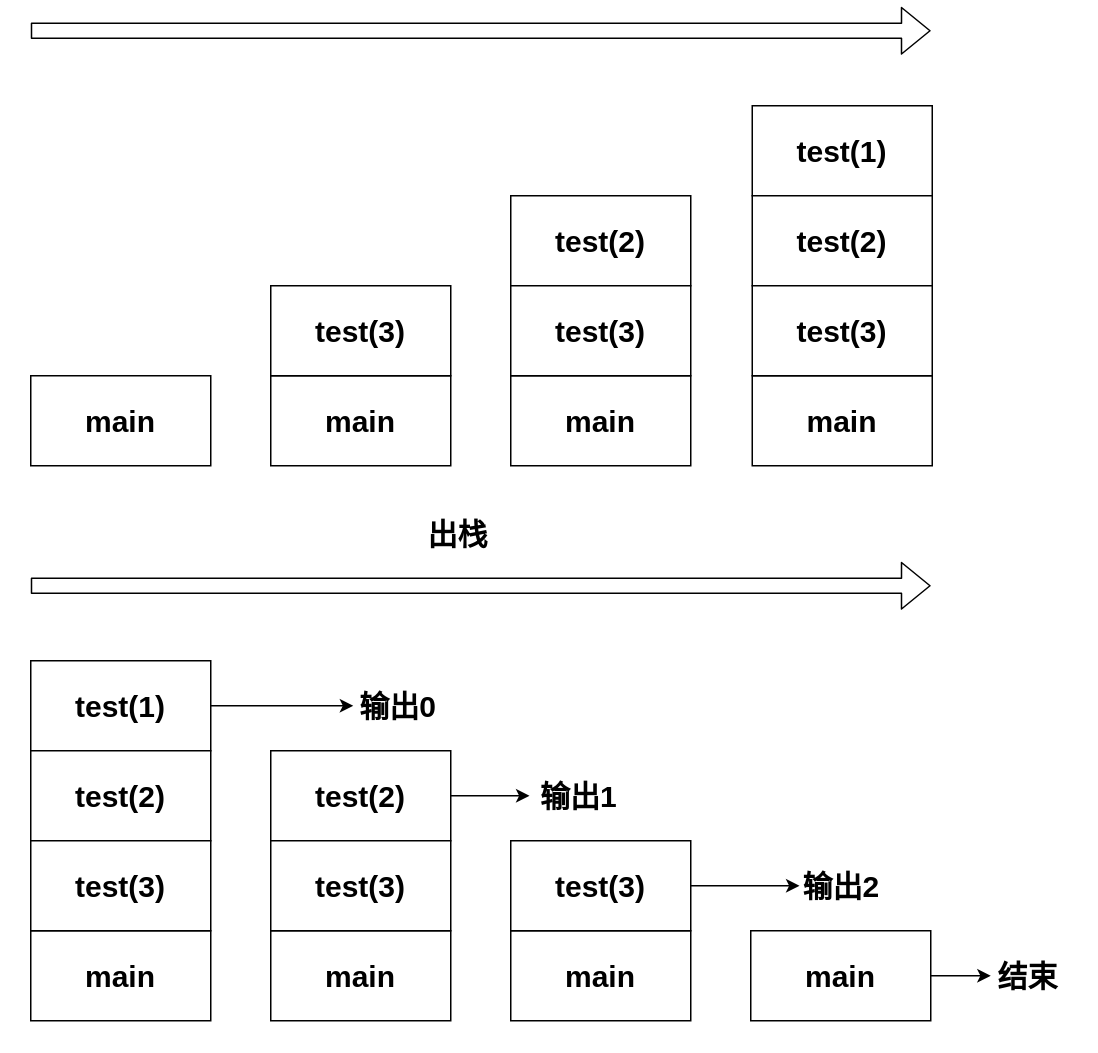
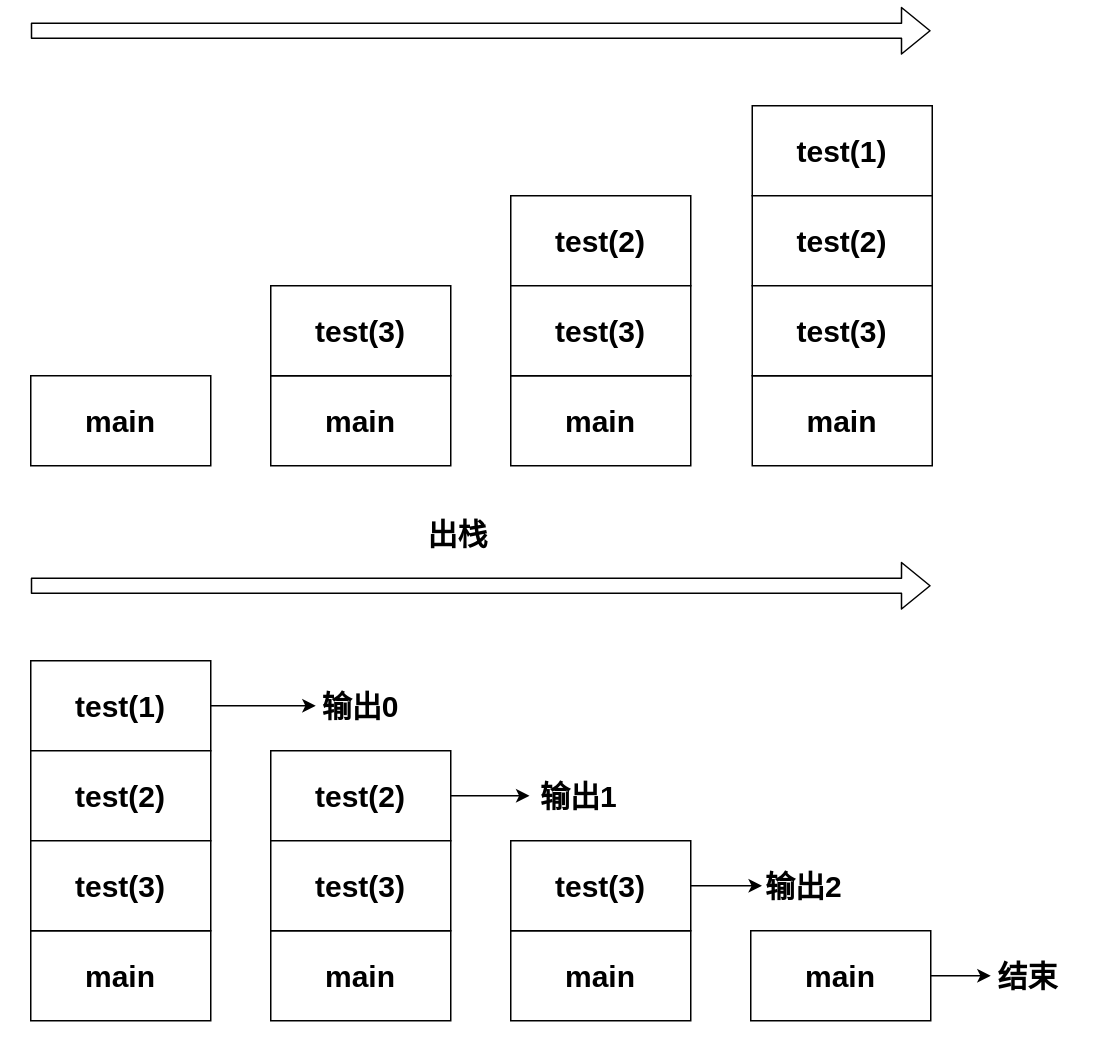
  <mxCell id="0" />
  <mxCell id="1" parent="0" />
  <mxCell id="2" value="main" style="rounded=0;whiteSpace=wrap;html=1;fontSize=20;fontStyle=1" parent="1" vertex="1"><mxGeometry x="20" y="250" width="120" height="60" as="geometry" /></mxCell>
  <mxCell id="3" value="" style="group" parent="1" vertex="1" connectable="0"><mxGeometry x="501" y="70" width="120" height="240" as="geometry" /></mxCell>
  <mxCell id="4" value="test(1)" style="rounded=0;whiteSpace=wrap;html=1;fontSize=20;fontStyle=1" parent="3" vertex="1"><mxGeometry width="120" height="60" as="geometry" /></mxCell>
  <mxCell id="5" value="test(2)" style="rounded=0;whiteSpace=wrap;html=1;fontSize=20;fontStyle=1" parent="3" vertex="1"><mxGeometry y="60" width="120" height="60" as="geometry" /></mxCell>
  <mxCell id="6" value="main" style="rounded=0;whiteSpace=wrap;html=1;fontSize=20;fontStyle=1" parent="3" vertex="1"><mxGeometry y="180" width="120" height="60" as="geometry" /></mxCell>
  <mxCell id="7" value="test(3)" style="rounded=0;whiteSpace=wrap;html=1;fontSize=20;fontStyle=1" parent="3" vertex="1"><mxGeometry y="120" width="120" height="60" as="geometry" /></mxCell>
  <mxCell id="8" value="" style="group" parent="1" vertex="1" connectable="0"><mxGeometry x="340" y="130" width="120" height="180" as="geometry" /></mxCell>
  <mxCell id="9" value="test(2)" style="rounded=0;whiteSpace=wrap;html=1;fontSize=20;fontStyle=1" parent="8" vertex="1"><mxGeometry width="120" height="60" as="geometry" /></mxCell>
  <mxCell id="10" value="main" style="rounded=0;whiteSpace=wrap;html=1;fontSize=20;fontStyle=1" parent="8" vertex="1"><mxGeometry y="120" width="120" height="60" as="geometry" /></mxCell>
  <mxCell id="11" value="test(3)" style="rounded=0;whiteSpace=wrap;html=1;fontSize=20;fontStyle=1" parent="8" vertex="1"><mxGeometry y="60" width="120" height="60" as="geometry" /></mxCell>
  <mxCell id="12" value="" style="group" parent="1" vertex="1" connectable="0"><mxGeometry x="180" y="190" width="120" height="120" as="geometry" /></mxCell>
  <mxCell id="13" value="main" style="rounded=0;whiteSpace=wrap;html=1;fontSize=20;fontStyle=1" parent="12" vertex="1"><mxGeometry y="60" width="120" height="60" as="geometry" /></mxCell>
  <mxCell id="14" value="test(3)" style="rounded=0;whiteSpace=wrap;html=1;fontSize=20;fontStyle=1" parent="12" vertex="1"><mxGeometry width="120" height="60" as="geometry" /></mxCell>
  <mxCell id="15" value="" style="shape=flexArrow;endArrow=classic;html=1;fontSize=20;" parent="1" edge="1"><mxGeometry width="50" height="50" relative="1" as="geometry"><mxPoint x="20" y="20" as="sourcePoint" /><mxPoint x="620" y="20" as="targetPoint" /></mxGeometry></mxCell>
  <mxCell id="16" style="edgeStyle=orthogonalEdgeStyle;rounded=0;orthogonalLoop=1;jettySize=auto;html=1;exitX=1;exitY=0.5;exitDx=0;exitDy=0;fontSize=20;" parent="1" source="17" target="35" edge="1"><mxGeometry relative="1" as="geometry" /></mxCell>
  <mxCell id="17" value="main" style="rounded=0;whiteSpace=wrap;html=1;fontSize=20;fontStyle=1" parent="1" vertex="1"><mxGeometry x="500" y="620" width="120" height="60" as="geometry" /></mxCell>
  <mxCell id="18" value="" style="group" parent="1" vertex="1" connectable="0"><mxGeometry x="20" y="440" width="120" height="240" as="geometry" /></mxCell>
  <mxCell id="19" value="test(1)" style="rounded=0;whiteSpace=wrap;html=1;fontSize=20;fontStyle=1" parent="18" vertex="1"><mxGeometry width="120" height="60" as="geometry" /></mxCell>
  <mxCell id="20" value="test(2)" style="rounded=0;whiteSpace=wrap;html=1;fontSize=20;fontStyle=1" parent="18" vertex="1"><mxGeometry y="60" width="120" height="60" as="geometry" /></mxCell>
  <mxCell id="21" value="main" style="rounded=0;whiteSpace=wrap;html=1;fontSize=20;fontStyle=1" parent="18" vertex="1"><mxGeometry y="180" width="120" height="60" as="geometry" /></mxCell>
  <mxCell id="22" value="test(3)" style="rounded=0;whiteSpace=wrap;html=1;fontSize=20;fontStyle=1" parent="18" vertex="1"><mxGeometry y="120" width="120" height="60" as="geometry" /></mxCell>
  <mxCell id="23" value="" style="group" parent="1" vertex="1" connectable="0"><mxGeometry x="180" y="500" width="120" height="180" as="geometry" /></mxCell>
  <mxCell id="24" value="test(2)" style="rounded=0;whiteSpace=wrap;html=1;fontSize=20;fontStyle=1" parent="23" vertex="1"><mxGeometry width="120" height="60" as="geometry" /></mxCell>
  <mxCell id="25" value="main" style="rounded=0;whiteSpace=wrap;html=1;fontSize=20;fontStyle=1" parent="23" vertex="1"><mxGeometry y="120" width="120" height="60" as="geometry" /></mxCell>
  <mxCell id="26" value="test(3)" style="rounded=0;whiteSpace=wrap;html=1;fontSize=20;fontStyle=1" parent="23" vertex="1"><mxGeometry y="60" width="120" height="60" as="geometry" /></mxCell>
  <mxCell id="27" value="" style="group" parent="1" vertex="1" connectable="0"><mxGeometry x="340" y="560" width="120" height="120" as="geometry" /></mxCell>
  <mxCell id="28" value="main" style="rounded=0;whiteSpace=wrap;html=1;fontSize=20;fontStyle=1" parent="27" vertex="1"><mxGeometry y="60" width="120" height="60" as="geometry" /></mxCell>
  <mxCell id="29" value="test(3)" style="rounded=0;whiteSpace=wrap;html=1;fontSize=20;fontStyle=1" parent="27" vertex="1"><mxGeometry width="120" height="60" as="geometry" /></mxCell>
  <mxCell id="30" value="" style="shape=flexArrow;endArrow=classic;html=1;fontSize=20;" parent="1" edge="1"><mxGeometry width="50" height="50" relative="1" as="geometry"><mxPoint x="20" y="390" as="sourcePoint" /><mxPoint x="620" y="390" as="targetPoint" /></mxGeometry></mxCell>
  <mxCell id="31" value="出栈" style="text;html=1;strokeColor=none;fillColor=none;align=center;verticalAlign=middle;whiteSpace=wrap;rounded=0;fontSize=20;fontStyle=1" parent="1" vertex="1"><mxGeometry x="270" y="345" width="70" height="20" as="geometry" /></mxCell>
- <mxCell id="32" value="&lt;b&gt;输出0&lt;/b&gt;" style="text;html=1;strokeColor=none;fillColor=none;align=center;verticalAlign=middle;whiteSpace=wrap;rounded=0;fontSize=20;" parent="1" vertex="1"><mxGeometry x="235" y="460" width="60" height="20" as="geometry" /></mxCell>
+ <mxCell id="32" value="&lt;b&gt;输出0&lt;/b&gt;" style="text;html=1;strokeColor=none;fillColor=none;align=center;verticalAlign=middle;whiteSpace=wrap;rounded=0;fontSize=20;" parent="1" vertex="1"><mxGeometry x="210" y="460" width="60" height="20" as="geometry" /></mxCell>
  <mxCell id="33" value="&lt;b&gt;输出1&lt;/b&gt;" style="text;html=1;strokeColor=none;fillColor=none;align=center;verticalAlign=middle;whiteSpace=wrap;rounded=0;fontSize=20;" parent="1" vertex="1"><mxGeometry x="352.5" y="520" width="65" height="20" as="geometry" /></mxCell>
- <mxCell id="34" value="&lt;b&gt;输出2&lt;/b&gt;" style="text;html=1;strokeColor=none;fillColor=none;align=center;verticalAlign=middle;whiteSpace=wrap;rounded=0;fontSize=20;" parent="1" vertex="1"><mxGeometry x="532.5" y="580" width="55" height="20" as="geometry" /></mxCell>
+ <mxCell id="34" value="&lt;b&gt;输出2&lt;/b&gt;" style="text;html=1;strokeColor=none;fillColor=none;align=center;verticalAlign=middle;whiteSpace=wrap;rounded=0;fontSize=20;" parent="1" vertex="1"><mxGeometry x="507.5" y="580" width="55" height="20" as="geometry" /></mxCell>
  <mxCell id="35" value="&lt;b&gt;结束&lt;/b&gt;" style="text;html=1;strokeColor=none;fillColor=none;align=center;verticalAlign=middle;whiteSpace=wrap;rounded=0;fontSize=20;" parent="1" vertex="1"><mxGeometry x="660" y="640" width="50" height="20" as="geometry" /></mxCell>
  <mxCell id="36" style="edgeStyle=orthogonalEdgeStyle;rounded=0;orthogonalLoop=1;jettySize=auto;html=1;exitX=1;exitY=0.5;exitDx=0;exitDy=0;fontSize=20;" parent="1" source="19" target="32" edge="1"><mxGeometry relative="1" as="geometry" /></mxCell>
  <mxCell id="37" style="edgeStyle=orthogonalEdgeStyle;rounded=0;orthogonalLoop=1;jettySize=auto;html=1;exitX=1;exitY=0.5;exitDx=0;exitDy=0;fontSize=20;" parent="1" source="24" target="33" edge="1"><mxGeometry relative="1" as="geometry" /></mxCell>
  <mxCell id="38" style="edgeStyle=orthogonalEdgeStyle;rounded=0;orthogonalLoop=1;jettySize=auto;html=1;exitX=1;exitY=0.5;exitDx=0;exitDy=0;fontSize=20;" parent="1" source="29" target="34" edge="1"><mxGeometry relative="1" as="geometry" /></mxCell>
